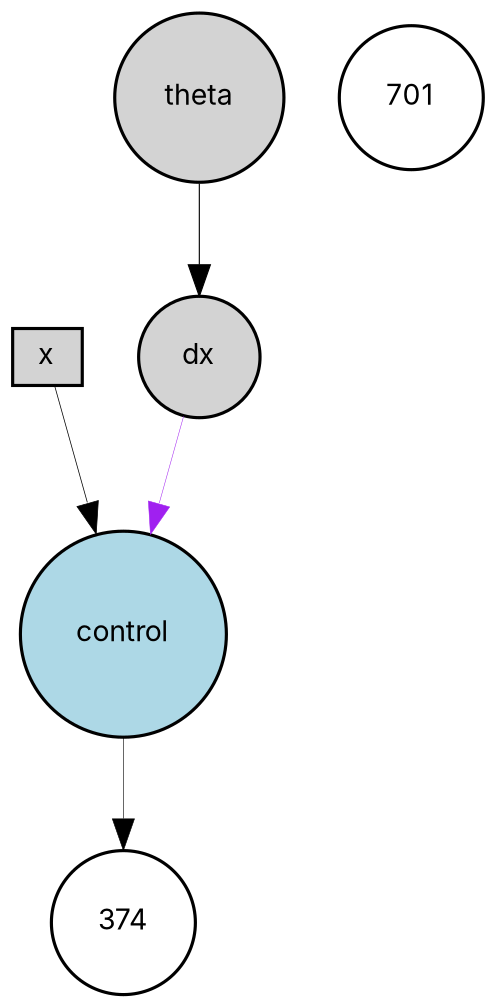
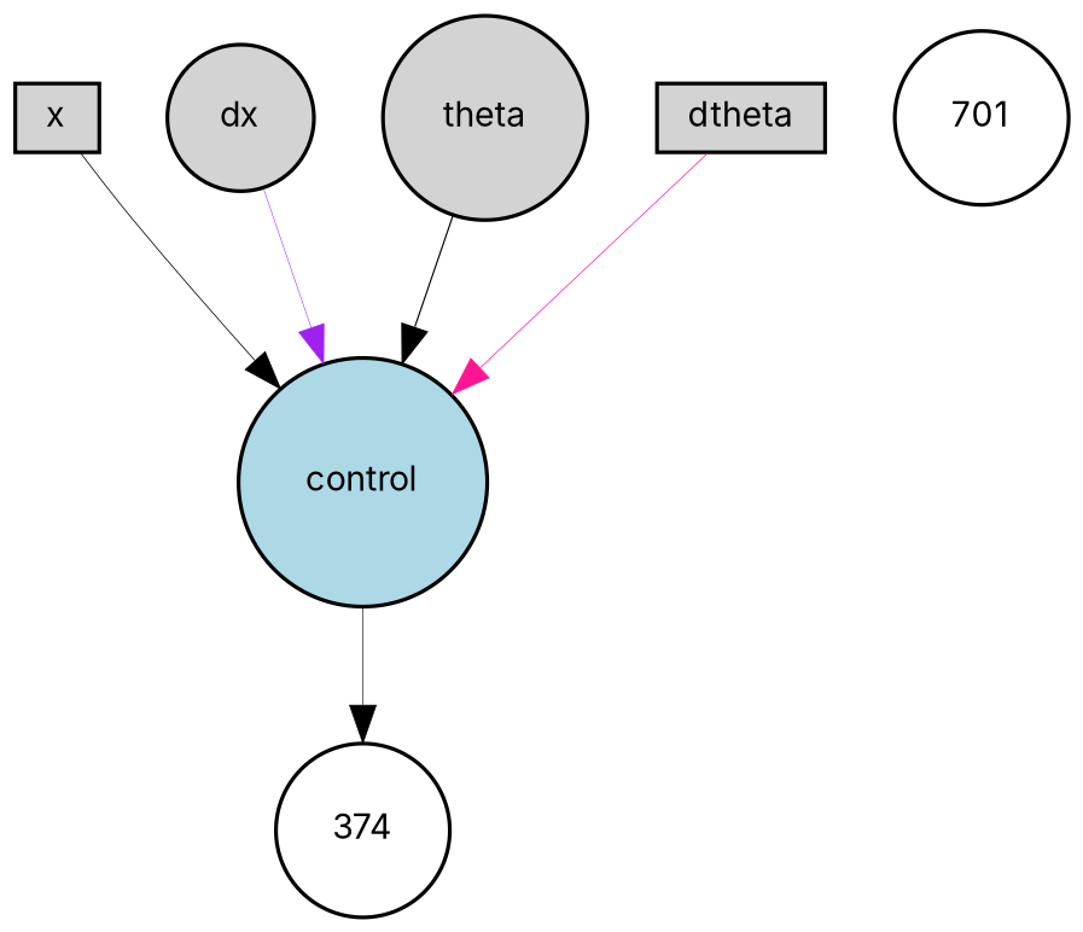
  digraph {
    fontname=Inter
    node [fillcolor=lightgray fontname=Inter fontsize=9 shape=circle style=filled]
    edge [color=black fontname=Inter style=solid]
    x [height=0.2 shape=box width=0.2]
    control [fillcolor=lightblue height=0.2 width=0.2]
    374 [fillcolor=white height=0.2 width=0.2]
    dx [height=0.2 width=0.2]
    theta [height=0.2 width=0.2]
+   dtheta [height=0.2 shape=box width=0.2]
    701 [fillcolor=white height=0.2 width=0.2]
    x -> control [penwidth=0.23889094213683792]
    control -> 374 [penwidth=0.18916686103733127]
    dx -> control [color=purple penwidth=0.16272761755294077]
-   theta -> dx [penwidth=0.35683132263052564]
+   theta -> control [penwidth=0.35683132263052564]
+   dtheta -> control [color=deeppink penwidth=0.215842015490117]
  }
